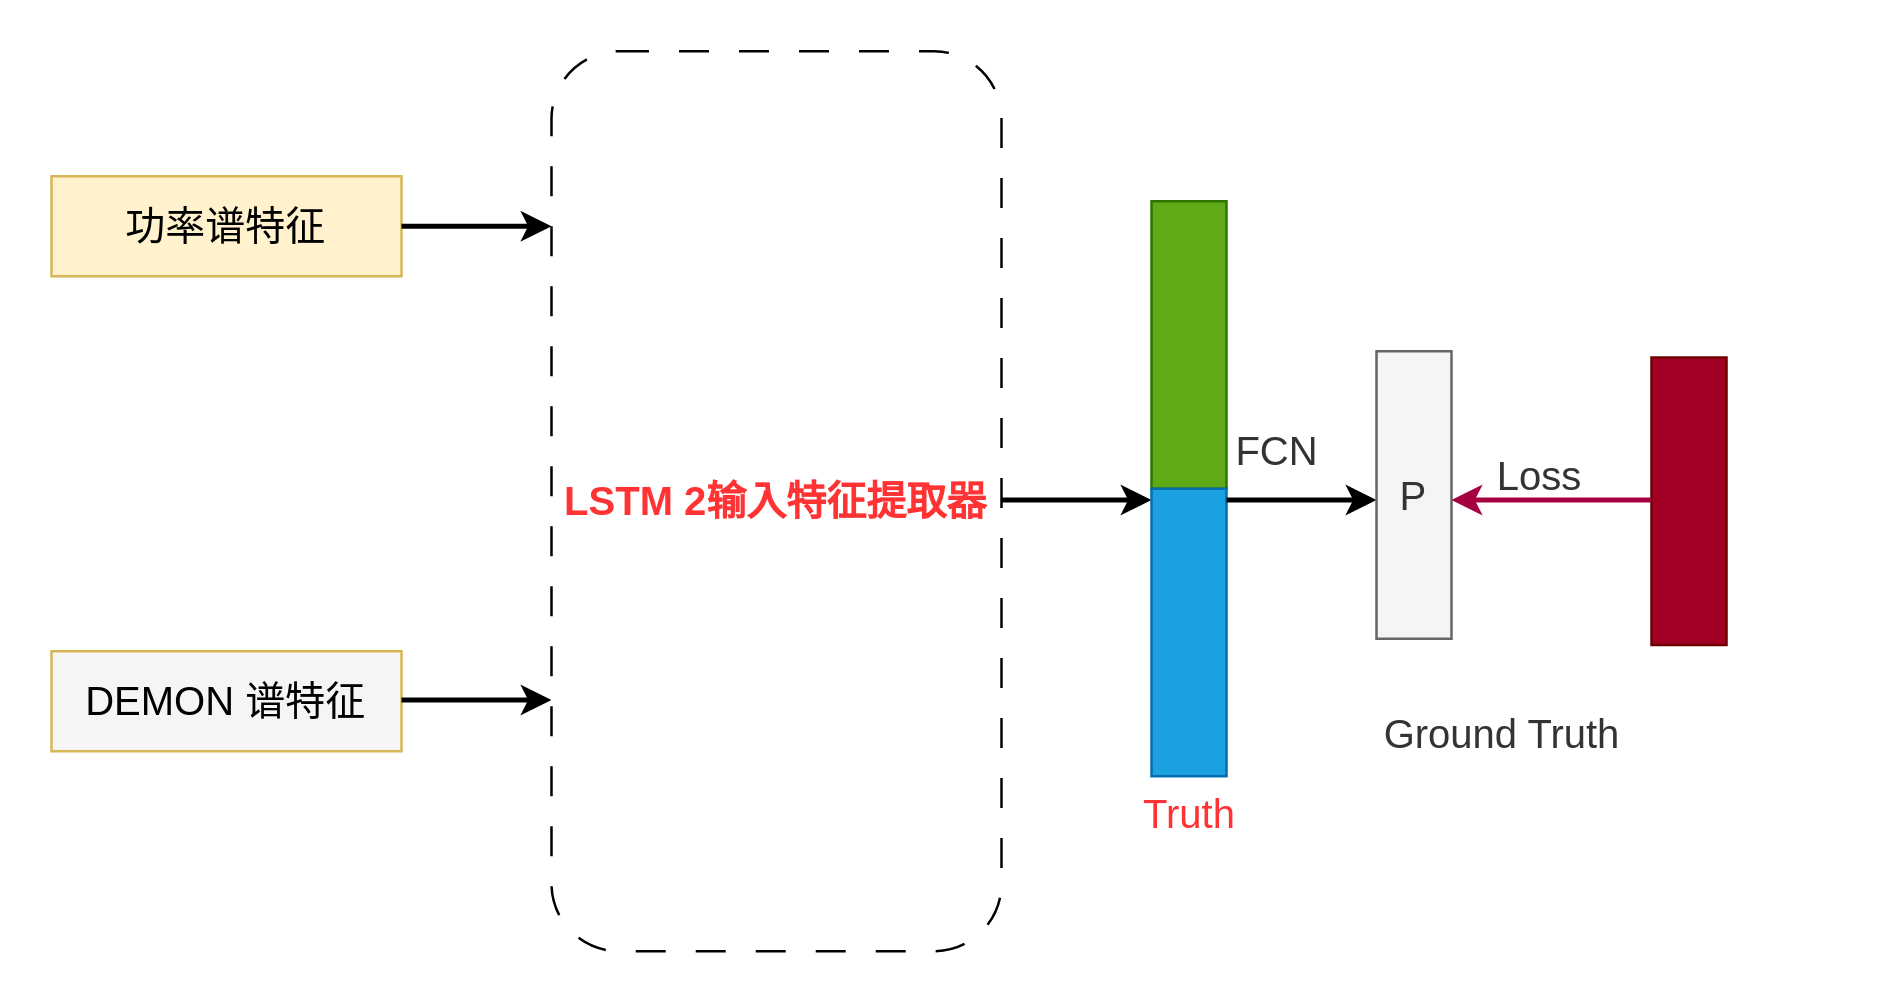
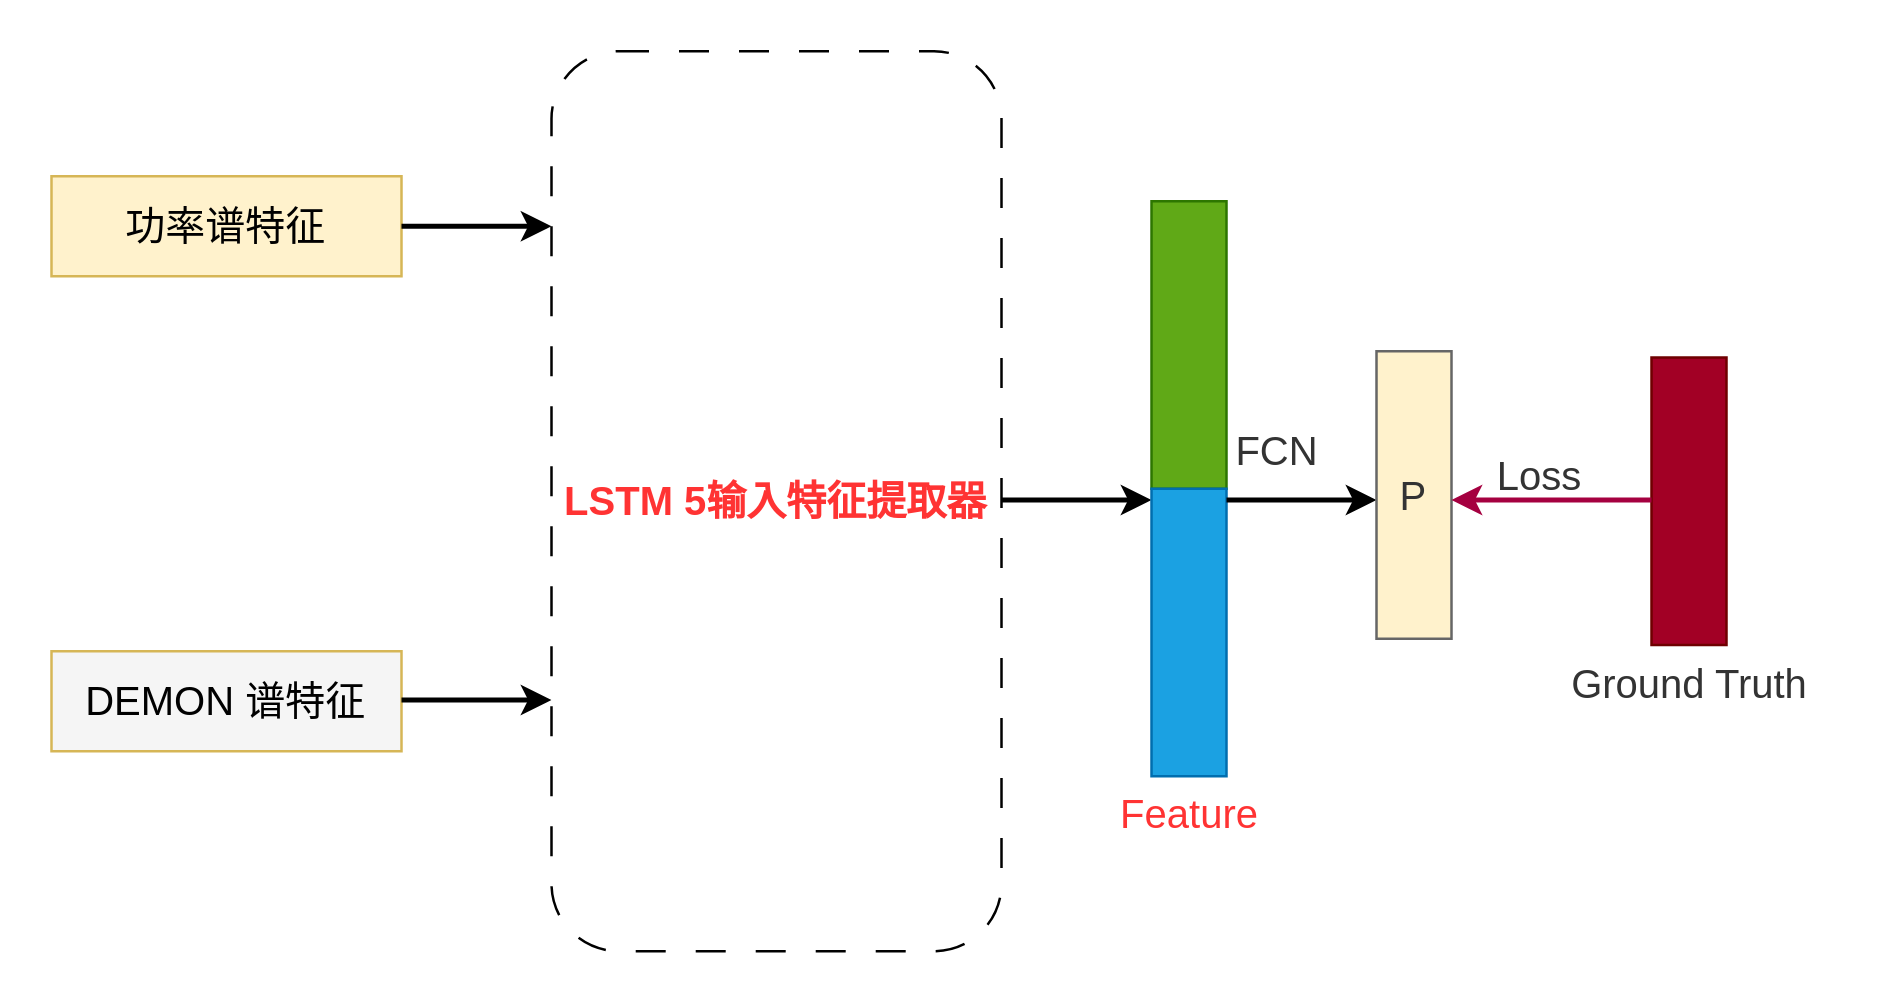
  <mxCell id="0" />
  <mxCell id="1" parent="0" />
  <mxCell id="2" value="&lt;font style=&quot;font-size: 16px;&quot;&gt;功率谱特征&lt;/font&gt;" style="rounded=0;whiteSpace=wrap;html=1;fillColor=#fff2cc;strokeColor=#d6b656;" parent="1" vertex="1"><mxGeometry x="20" y="70" width="140" height="40" as="geometry" /></mxCell>
  <mxCell id="3" value="&lt;font style=&quot;font-size: 16px;&quot;&gt;DEMON 谱特征&lt;/font&gt;" style="rounded=0;whiteSpace=wrap;html=1;fillColor=#f5f5f5;strokeColor=#d6b656;" parent="1" vertex="1"><mxGeometry x="20" y="260" width="140" height="40" as="geometry" /></mxCell>
  <mxCell id="4" value="" style="endArrow=classic;html=1;fontSize=16;strokeWidth=2;" parent="1" edge="1"><mxGeometry width="50" height="50" relative="1" as="geometry"><mxPoint x="160" y="90" as="sourcePoint" /><mxPoint x="220" y="90" as="targetPoint" /></mxGeometry></mxCell>
  <mxCell id="5" value="" style="endArrow=classic;html=1;fontSize=16;strokeWidth=2;" parent="1" edge="1"><mxGeometry width="50" height="50" relative="1" as="geometry"><mxPoint x="160" y="279.5" as="sourcePoint" /><mxPoint x="220" y="279.5" as="targetPoint" /></mxGeometry></mxCell>
- <mxCell id="6" value="&lt;font color=&quot;#ff3333&quot; style=&quot;font-size: 16px;&quot;&gt;&lt;b&gt;LSTM 2输入特征提取器&lt;/b&gt;&lt;/font&gt;" style="rounded=1;whiteSpace=wrap;html=1;fontSize=14;glass=0;shadow=0;fillColor=default;strokeColor=default;dashed=1;dashPattern=12 12;" parent="1" vertex="1"><mxGeometry x="220" y="20" width="180" height="360" as="geometry" /></mxCell>
+ <mxCell id="6" value="&lt;font color=&quot;#ff3333&quot; style=&quot;font-size: 16px;&quot;&gt;&lt;b&gt;LSTM 5输入特征提取器&lt;/b&gt;&lt;/font&gt;" style="rounded=1;whiteSpace=wrap;html=1;fontSize=14;glass=0;shadow=0;fillColor=default;strokeColor=default;dashed=1;dashPattern=12 12;" parent="1" vertex="1"><mxGeometry x="220" y="20" width="180" height="360" as="geometry" /></mxCell>
  <mxCell id="7" value="" style="endArrow=classic;html=1;fontSize=16;strokeWidth=2;" parent="1" edge="1"><mxGeometry width="50" height="50" relative="1" as="geometry"><mxPoint x="400" y="199.5" as="sourcePoint" /><mxPoint x="460" y="199.5" as="targetPoint" /></mxGeometry></mxCell>
  <mxCell id="8" value="" style="rounded=0;whiteSpace=wrap;html=1;fontSize=16;fillColor=#60a917;strokeColor=#2D7600;fontColor=#ffffff;" parent="1" vertex="1"><mxGeometry x="460" y="80" width="30" height="115" as="geometry" /></mxCell>
  <mxCell id="9" value="" style="rounded=0;whiteSpace=wrap;html=1;fontSize=16;fillColor=#1ba1e2;strokeColor=#006EAF;fontColor=#ffffff;" parent="1" vertex="1"><mxGeometry x="460" y="195" width="30" height="115" as="geometry" /></mxCell>
- <mxCell id="10" value="Truth" style="text;html=1;align=center;verticalAlign=middle;resizable=0;points=[];autosize=1;strokeColor=none;fillColor=none;fontSize=16;fontColor=#FF3333;" parent="1" vertex="1"><mxGeometry x="435" y="310" width="80" height="30" as="geometry" /></mxCell>
+ <mxCell id="10" value="Feature" style="text;html=1;align=center;verticalAlign=middle;resizable=0;points=[];autosize=1;strokeColor=none;fillColor=none;fontSize=16;fontColor=#FF3333;" parent="1" vertex="1"><mxGeometry x="435" y="310" width="80" height="30" as="geometry" /></mxCell>
  <mxCell id="11" value="" style="endArrow=classic;html=1;fontSize=16;strokeWidth=2;" parent="1" edge="1"><mxGeometry width="50" height="50" relative="1" as="geometry"><mxPoint x="490" y="199.5" as="sourcePoint" /><mxPoint x="550" y="199.5" as="targetPoint" /></mxGeometry></mxCell>
  <mxCell id="12" value="&lt;font color=&quot;#333333&quot;&gt;FCN&lt;/font&gt;" style="text;html=1;align=center;verticalAlign=middle;resizable=0;points=[];autosize=1;strokeColor=none;fillColor=none;fontSize=16;fontColor=#FF3333;" parent="1" vertex="1"><mxGeometry x="480" y="165" width="60" height="30" as="geometry" /></mxCell>
- <mxCell id="13" value="P" style="rounded=0;whiteSpace=wrap;html=1;fontSize=16;fillColor=#f5f5f5;strokeColor=#666666;fontColor=#333333;" parent="1" vertex="1"><mxGeometry x="550" y="140" width="30" height="115" as="geometry" /></mxCell>
+ <mxCell id="13" value="P" style="rounded=0;whiteSpace=wrap;html=1;fontSize=16;fillColor=#fff2cc;strokeColor=#666666;fontColor=#333333;" parent="1" vertex="1"><mxGeometry x="550" y="140" width="30" height="115" as="geometry" /></mxCell>
  <mxCell id="14" value="" style="rounded=0;whiteSpace=wrap;html=1;fontSize=16;fillColor=#a20025;strokeColor=#6F0000;fontColor=#ffffff;" parent="1" vertex="1"><mxGeometry x="660" y="142.5" width="30" height="115" as="geometry" /></mxCell>
- <mxCell id="15" value="Ground Truth" style="text;html=1;align=center;verticalAlign=middle;resizable=0;points=[];autosize=1;strokeColor=none;fillColor=none;fontSize=16;fontColor=#333333;" parent="1" vertex="1"><mxGeometry x="540" y="277.5" width="120" height="30" as="geometry" /></mxCell>
+ <mxCell id="15" value="Ground Truth" style="text;html=1;align=center;verticalAlign=middle;resizable=0;points=[];autosize=1;strokeColor=none;fillColor=none;fontSize=16;fontColor=#333333;" parent="1" vertex="1"><mxGeometry x="615" y="257.5" width="120" height="30" as="geometry" /></mxCell>
  <mxCell id="16" value="" style="endArrow=classic;html=1;fontSize=16;strokeWidth=2;fillColor=#d80073;strokeColor=#A50040;" parent="1" edge="1"><mxGeometry width="50" height="50" relative="1" as="geometry"><mxPoint x="660" y="199.5" as="sourcePoint" /><mxPoint x="580" y="199.5" as="targetPoint" /></mxGeometry></mxCell>
  <mxCell id="17" value="Loss" style="text;html=1;align=center;verticalAlign=middle;resizable=0;points=[];autosize=1;strokeColor=none;fillColor=none;fontSize=16;fontColor=#333333;" parent="1" vertex="1"><mxGeometry x="585" y="175" width="60" height="30" as="geometry" /></mxCell>
